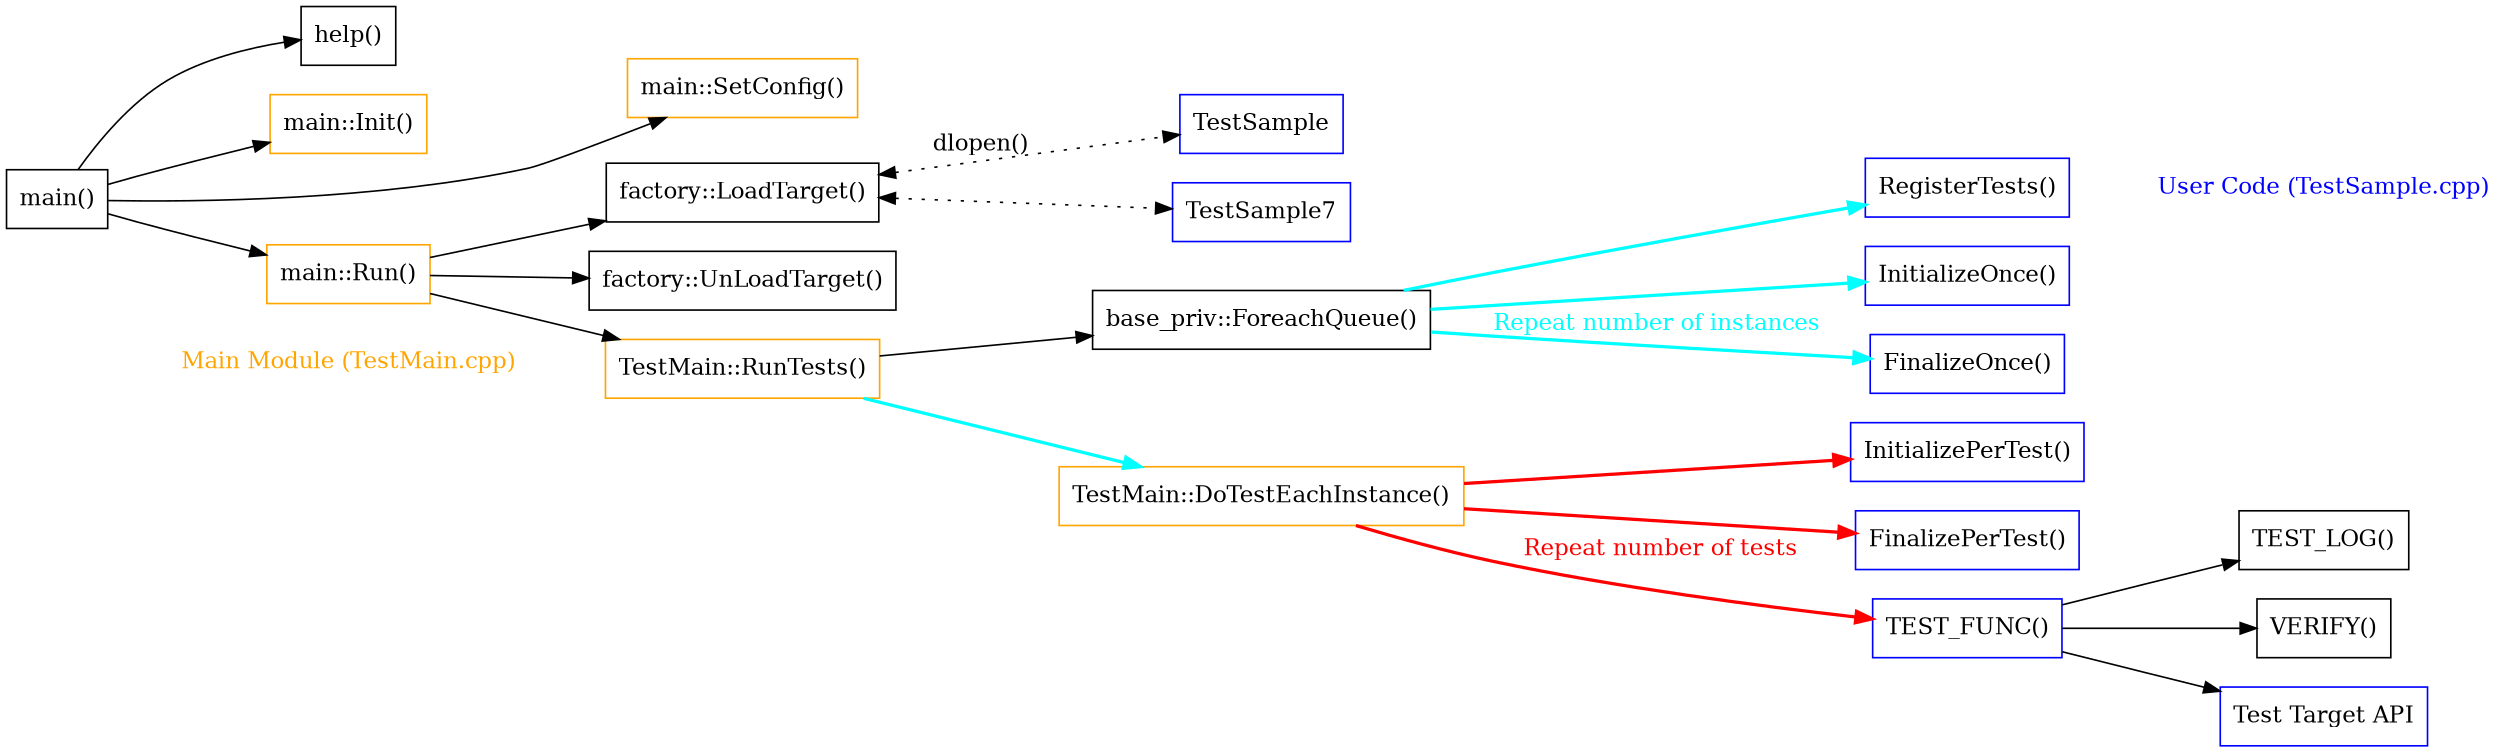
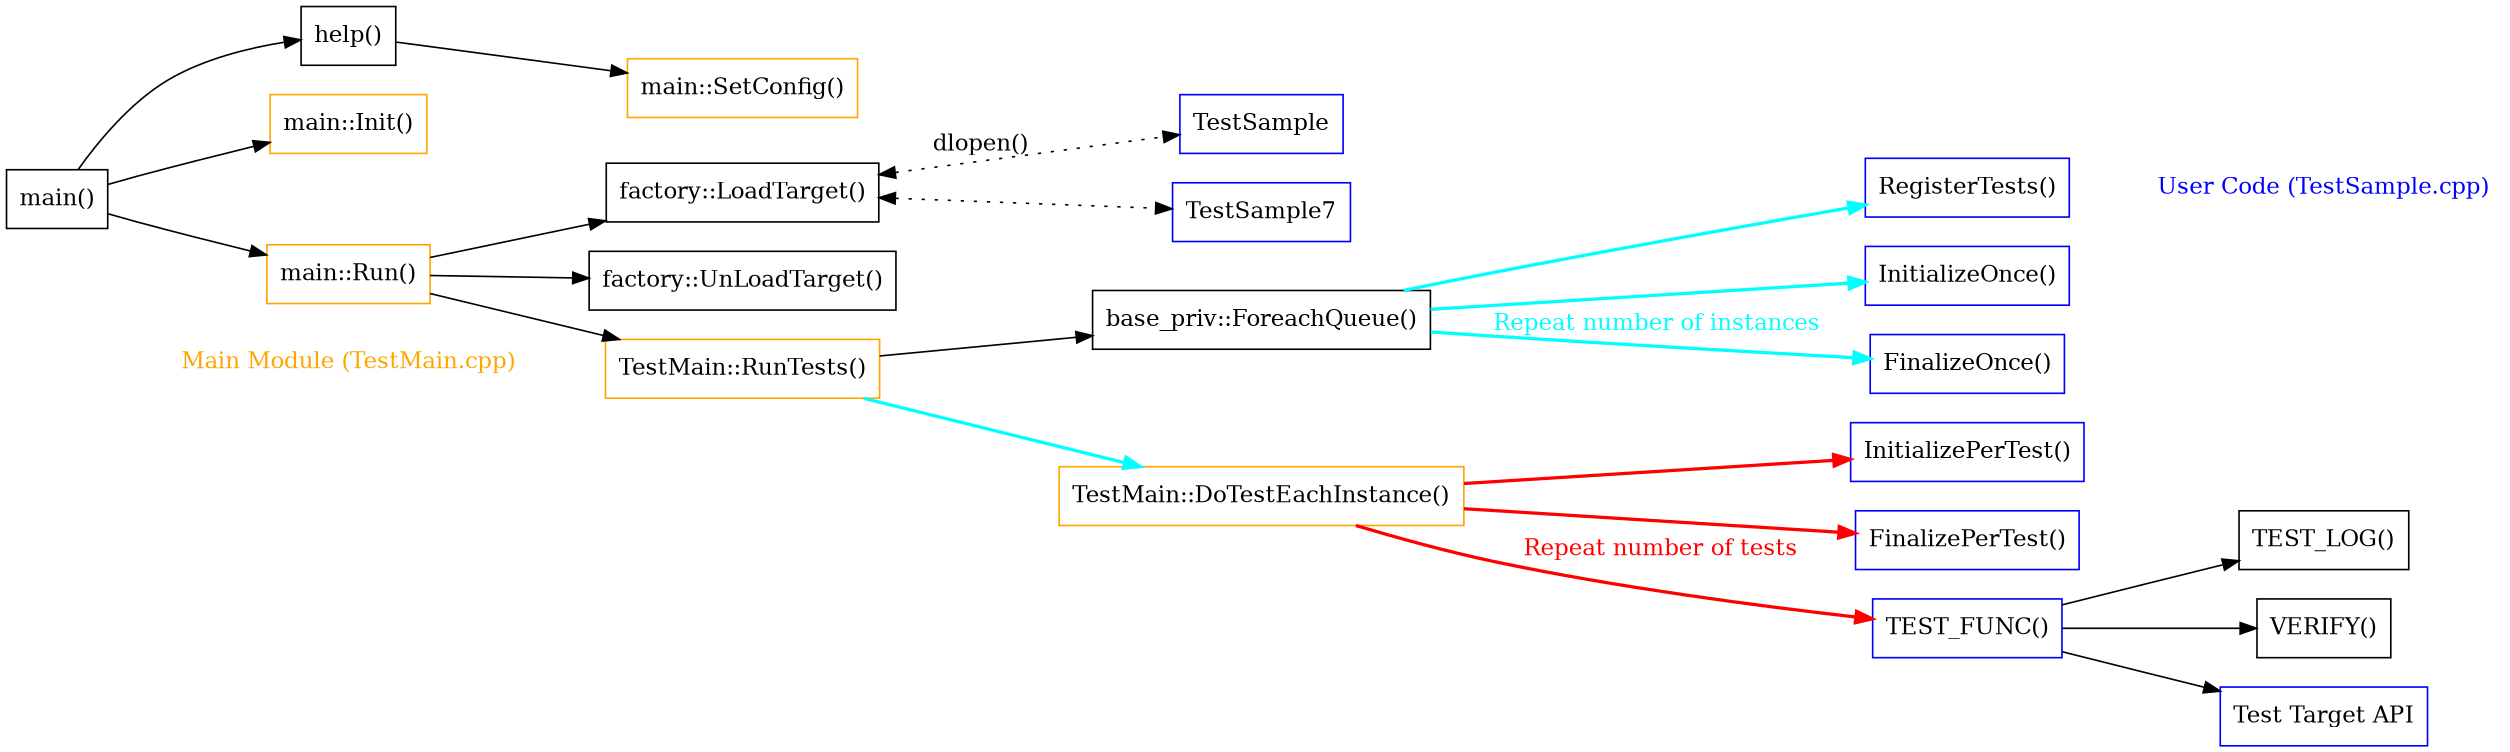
  digraph {
    rankdir=LR
    node [color=blue shape=box]
    n1 [color=black label="main()"]
    n2 [color=black label="help()"]
    n3 [color=orange label="main::Init()"]
    n4 [color=orange label="main::SetConfig()"]
    n5 [color=orange label="main::Run()"]
    n6 [fontcolor=orange label="Main Module (TestMain.cpp)" shape=plaintext color=""]
    n7 [color=black label="factory::LoadTarget()"]
    n8 [color=black label="factory::UnLoadTarget()"]
    n9 [color=orange label="TestMain::RunTests()"]
    n10 [label=TestSample]
    n11 [label=TestSample7]
    n12 [color=black label="base_priv::ForeachQueue()"]
    n13 [color=orange label="TestMain::DoTestEachInstance()"]
    n14 [label="RegisterTests()"]
    n15 [label="InitializeOnce()"]
    n16 [label="FinalizeOnce()"]
    n17 [label="InitializePerTest()"]
    n18 [label="FinalizePerTest()"]
    n19 [label="TEST_FUNC()"]
    n20 [color=black label="TEST_LOG()"]
    n21 [color=black label="VERIFY()"]
    n22 [label="Test Target API"]
    n23 [fontcolor=blue label="User Code (TestSample.cpp)" shape=plaintext color=""]
    n1 -> n2
    n1 -> n3
-   n1 -> n4
+   n2 -> n4
    n1 -> n5
    n1 -> n6 [style=invis]
    n5 -> n7
    n5 -> n8
    n5 -> n9
    n7 -> n10 [dir=both label=" dlopen()" style=dotted]
    n7 -> n11 [dir=both style=dotted]
    n9 -> n12
    n9 -> n13 [color=cyan penwidth=2]
    n12 -> n14 [color=cyan penwidth=2]
    n12 -> n15 [color=cyan penwidth=2]
    n12 -> n16 [color=cyan fontcolor=cyan label="Repeat number of instances" penwidth=2]
    n13 -> n17 [color=red penwidth=2]
    n13 -> n18 [color=red penwidth=2]
    n13 -> n19 [color=red fontcolor=red label=" Repeat number of tests" penwidth=2]
    n14 -> n23 [style=invis]
    n19 -> n20
    n19 -> n21
    n19 -> n22
  }
